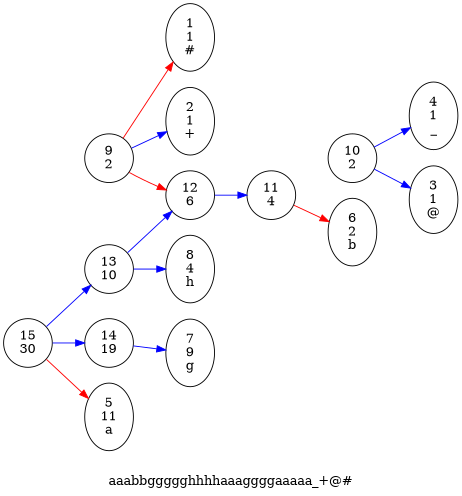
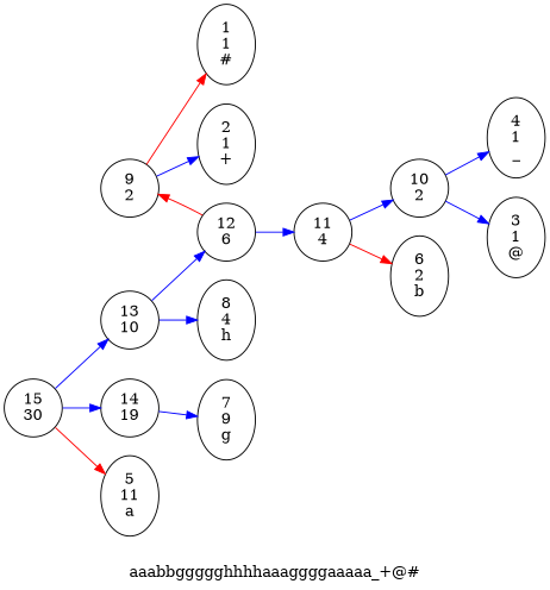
  digraph {
    label=" aaabbggggghhhhaaaggggaaaaa_+@# "
    rankdir=LR
    edge [color=blue]
    "9\n2"
    "1\n1\n#"
    "2\n1\n+"
    "10\n2"
    "4\n1\n_"
    "3\n1\n@"
    "11\n4"
    "6\n2\nb"
    "12\n6"
    "13\n10"
    "8\n4\nh"
    "14\n19"
    "7\n9\ng"
    "15\n30"
    "5\n11\na"
    "9\n2" -> "1\n1\n#" [color=red]
    "9\n2" -> "2\n1\n+"
    "10\n2" -> "4\n1\n_"
    "10\n2" -> "3\n1\n@"
+   "11\n4" -> "10\n2"
    "11\n4" -> "6\n2\nb" [color=red]
-   "9\n2" -> "12\n6" [color=red]
+   "12\n6" -> "9\n2" [color=red]
    "12\n6" -> "11\n4"
    "13\n10" -> "12\n6"
    "13\n10" -> "8\n4\nh"
    "14\n19" -> "7\n9\ng"
    "15\n30" -> "13\n10"
    "15\n30" -> "14\n19"
    "15\n30" -> "5\n11\na" [color=red]
  }
